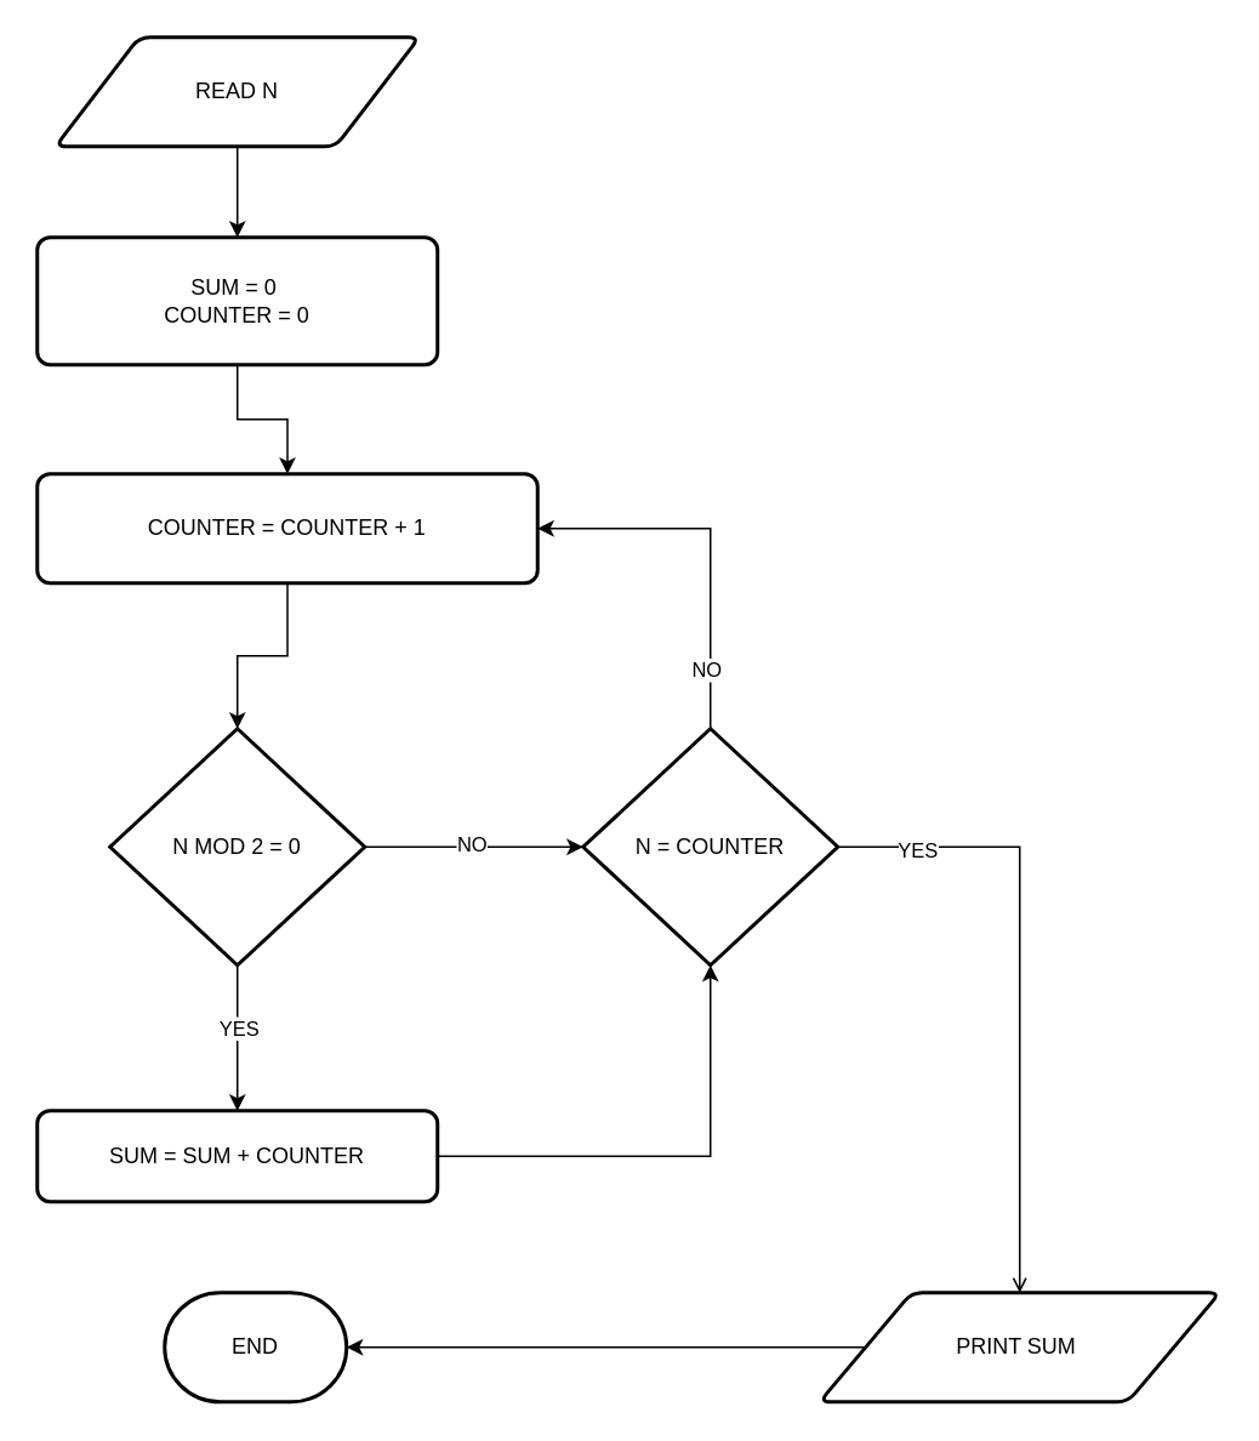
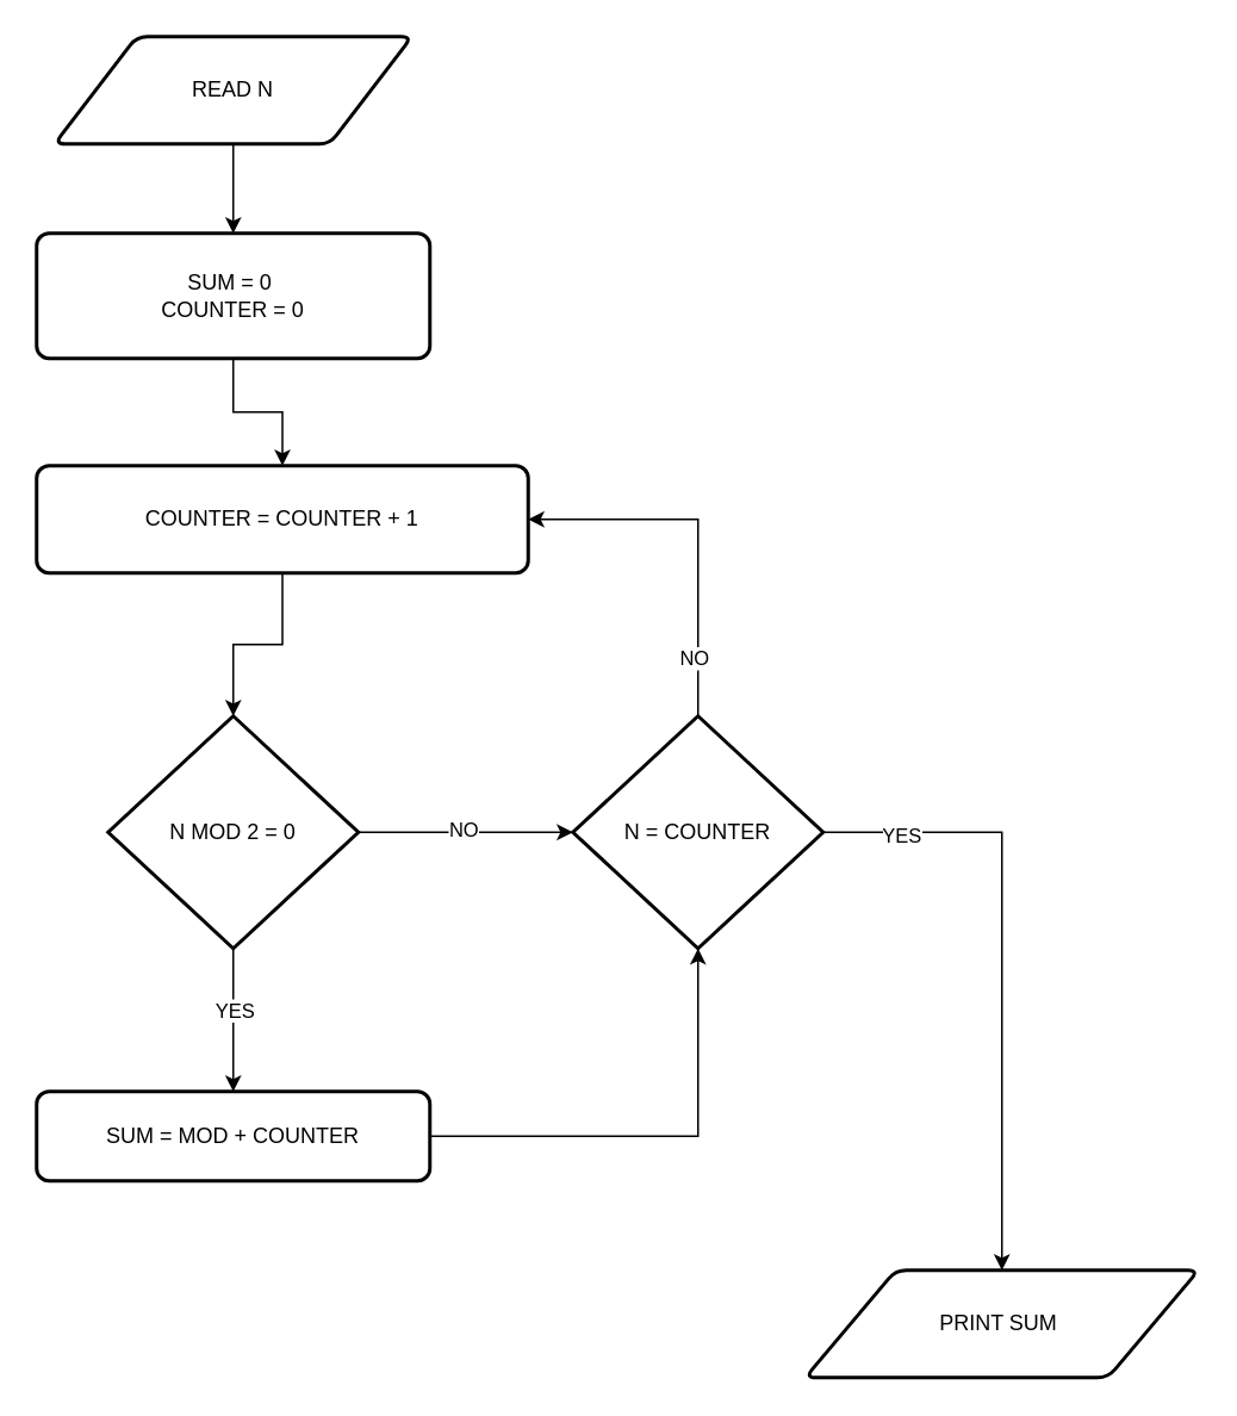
  <mxCell id="0" />
  <mxCell id="1" parent="0" />
  <mxCell id="2" style="edgeStyle=orthogonalEdgeStyle;rounded=0;orthogonalLoop=1;jettySize=auto;html=1;exitX=0.5;exitY=1;exitDx=0;exitDy=0;entryX=0.5;entryY=0;entryDx=0;entryDy=0;" edge="1" parent="1" source="3" target="5"><mxGeometry relative="1" as="geometry" /></mxCell>
  <mxCell id="3" value="READ N" style="shape=parallelogram;html=1;strokeWidth=2;perimeter=parallelogramPerimeter;whiteSpace=wrap;rounded=1;arcSize=12;size=0.23;" vertex="1" parent="1"><mxGeometry x="30" y="20" width="200" height="60" as="geometry" /></mxCell>
  <mxCell id="4" style="edgeStyle=orthogonalEdgeStyle;rounded=0;orthogonalLoop=1;jettySize=auto;html=1;exitX=0.5;exitY=1;exitDx=0;exitDy=0;" edge="1" parent="1" source="5" target="6"><mxGeometry relative="1" as="geometry" /></mxCell>
  <mxCell id="5" value="SUM = 0&amp;nbsp;&lt;div&gt;COUNTER = 0&lt;/div&gt;" style="rounded=1;whiteSpace=wrap;html=1;absoluteArcSize=1;arcSize=14;strokeWidth=2;" vertex="1" parent="1"><mxGeometry x="20" y="130" width="220" height="70" as="geometry" /></mxCell>
  <mxCell id="6" value="COUNTER = COUNTER + 1" style="rounded=1;whiteSpace=wrap;html=1;absoluteArcSize=1;arcSize=14;strokeWidth=2;" vertex="1" parent="1"><mxGeometry x="20" y="260" width="275" height="60" as="geometry" /></mxCell>
  <mxCell id="7" style="edgeStyle=orthogonalEdgeStyle;rounded=0;orthogonalLoop=1;jettySize=auto;html=1;exitX=0.5;exitY=1;exitDx=0;exitDy=0;exitPerimeter=0;" edge="1" parent="1" source="9" target="10"><mxGeometry relative="1" as="geometry" /></mxCell>
  <mxCell id="8" value="YES" style="edgeLabel;html=1;align=center;verticalAlign=middle;resizable=0;points=[];" vertex="1" connectable="0" parent="7"><mxGeometry x="-0.15" relative="1" as="geometry"><mxPoint as="offset" /></mxGeometry></mxCell>
  <mxCell id="9" value="N MOD 2 = 0" style="strokeWidth=2;html=1;shape=mxgraph.flowchart.decision;whiteSpace=wrap;" vertex="1" parent="1"><mxGeometry x="60" y="400" width="140" height="130" as="geometry" /></mxCell>
- <mxCell id="10" value="SUM = SUM + COUNTER" style="rounded=1;whiteSpace=wrap;html=1;absoluteArcSize=1;arcSize=14;strokeWidth=2;" vertex="1" parent="1"><mxGeometry x="20" y="610" width="220" height="50" as="geometry" /></mxCell>
- <mxCell id="11" style="edgeStyle=orthogonalEdgeStyle;rounded=0;orthogonalLoop=1;jettySize=auto;html=1;exitX=1;exitY=0.5;exitDx=0;exitDy=0;exitPerimeter=0;entryX=0.5;entryY=0;entryDx=0;entryDy=0;endArrow=open;" edge="1" parent="1" source="15" target="17"><mxGeometry relative="1" as="geometry" /></mxCell>
+ <mxCell id="10" value="SUM = MOD + COUNTER" style="rounded=1;whiteSpace=wrap;html=1;absoluteArcSize=1;arcSize=14;strokeWidth=2;" vertex="1" parent="1"><mxGeometry x="20" y="610" width="220" height="50" as="geometry" /></mxCell>
+ <mxCell id="11" style="edgeStyle=orthogonalEdgeStyle;rounded=0;orthogonalLoop=1;jettySize=auto;html=1;exitX=1;exitY=0.5;exitDx=0;exitDy=0;exitPerimeter=0;entryX=0.5;entryY=0;entryDx=0;entryDy=0;" edge="1" parent="1" source="15" target="17"><mxGeometry relative="1" as="geometry" /></mxCell>
  <mxCell id="12" value="YES" style="edgeLabel;html=1;align=center;verticalAlign=middle;resizable=0;points=[];" vertex="1" connectable="0" parent="11"><mxGeometry x="-0.752" y="-1" relative="1" as="geometry"><mxPoint as="offset" /></mxGeometry></mxCell>
  <mxCell id="13" style="edgeStyle=orthogonalEdgeStyle;rounded=0;orthogonalLoop=1;jettySize=auto;html=1;exitX=0.5;exitY=0;exitDx=0;exitDy=0;exitPerimeter=0;entryX=1;entryY=0.5;entryDx=0;entryDy=0;" edge="1" parent="1" source="15" target="6"><mxGeometry relative="1" as="geometry" /></mxCell>
  <mxCell id="14" value="NO" style="edgeLabel;html=1;align=center;verticalAlign=middle;resizable=0;points=[];" vertex="1" connectable="0" parent="13"><mxGeometry x="-0.677" y="3" relative="1" as="geometry"><mxPoint as="offset" /></mxGeometry></mxCell>
  <mxCell id="15" value="N = COUNTER" style="strokeWidth=2;html=1;shape=mxgraph.flowchart.decision;whiteSpace=wrap;" vertex="1" parent="1"><mxGeometry x="320" y="400" width="140" height="130" as="geometry" /></mxCell>
- <mxCell id="16" style="edgeStyle=orthogonalEdgeStyle;rounded=0;orthogonalLoop=1;jettySize=auto;html=1;exitX=0;exitY=0.5;exitDx=0;exitDy=0;" edge="1" parent="1" source="17" target="18"><mxGeometry relative="1" as="geometry" /></mxCell>
  <mxCell id="17" value="PRINT SUM&amp;nbsp;" style="shape=parallelogram;html=1;strokeWidth=2;perimeter=parallelogramPerimeter;whiteSpace=wrap;rounded=1;arcSize=12;size=0.23;" vertex="1" parent="1"><mxGeometry x="450" y="710" width="220" height="60" as="geometry" /></mxCell>
- <mxCell id="18" value="END" style="strokeWidth=2;html=1;shape=mxgraph.flowchart.terminator;whiteSpace=wrap;" vertex="1" parent="1"><mxGeometry x="90" y="710" width="100" height="60" as="geometry" /></mxCell>
  <mxCell id="19" style="edgeStyle=orthogonalEdgeStyle;rounded=0;orthogonalLoop=1;jettySize=auto;html=1;exitX=0.5;exitY=1;exitDx=0;exitDy=0;entryX=0.5;entryY=0;entryDx=0;entryDy=0;entryPerimeter=0;" edge="1" parent="1" source="6" target="9"><mxGeometry relative="1" as="geometry" /></mxCell>
  <mxCell id="20" style="edgeStyle=orthogonalEdgeStyle;rounded=0;orthogonalLoop=1;jettySize=auto;html=1;exitX=1;exitY=0.5;exitDx=0;exitDy=0;exitPerimeter=0;entryX=0;entryY=0.5;entryDx=0;entryDy=0;entryPerimeter=0;" edge="1" parent="1" source="9" target="15"><mxGeometry relative="1" as="geometry" /></mxCell>
  <mxCell id="21" value="NO" style="edgeLabel;html=1;align=center;verticalAlign=middle;resizable=0;points=[];" vertex="1" connectable="0" parent="20"><mxGeometry x="-0.037" y="2" relative="1" as="geometry"><mxPoint as="offset" /></mxGeometry></mxCell>
  <mxCell id="22" style="edgeStyle=orthogonalEdgeStyle;rounded=0;orthogonalLoop=1;jettySize=auto;html=1;exitX=1;exitY=0.5;exitDx=0;exitDy=0;entryX=0.5;entryY=1;entryDx=0;entryDy=0;entryPerimeter=0;" edge="1" parent="1" source="10" target="15"><mxGeometry relative="1" as="geometry" /></mxCell>
